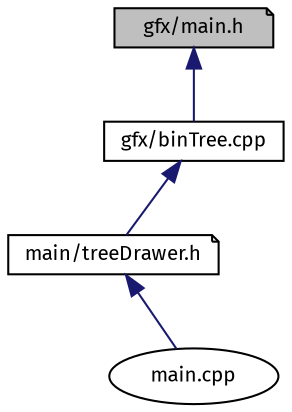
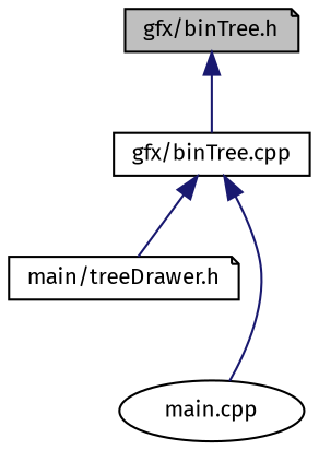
  digraph {
    fontname="Fira Sans"
    node [color=black fillcolor=white fontname="Fira Sans" fontsize=10 shape=note style=filled]
    edge [color=midnightblue dir=back fontname="Fira Sans" fontsize=10 labelfontname=Helvetica labelfontsize=10 style=solid]
-   n1 [fillcolor=grey75 fontcolor=black height=0.2 label="gfx/main.h" width=0.4]
+   n1 [fillcolor=grey75 fontcolor=black height=0.2 label="gfx/binTree.h" width=0.4]
    n2 [height=0.2 label="gfx/binTree.cpp" shape=box width=0.4]
    n3 [height=0.2 label="main/treeDrawer.h" width=0.4]
    n4 [height=0.2 label="main.cpp" shape=ellipse width=0.4]
    n1 -> n2
    n2 -> n3
-   n3 -> n4
+   n2 -> n4
  }
